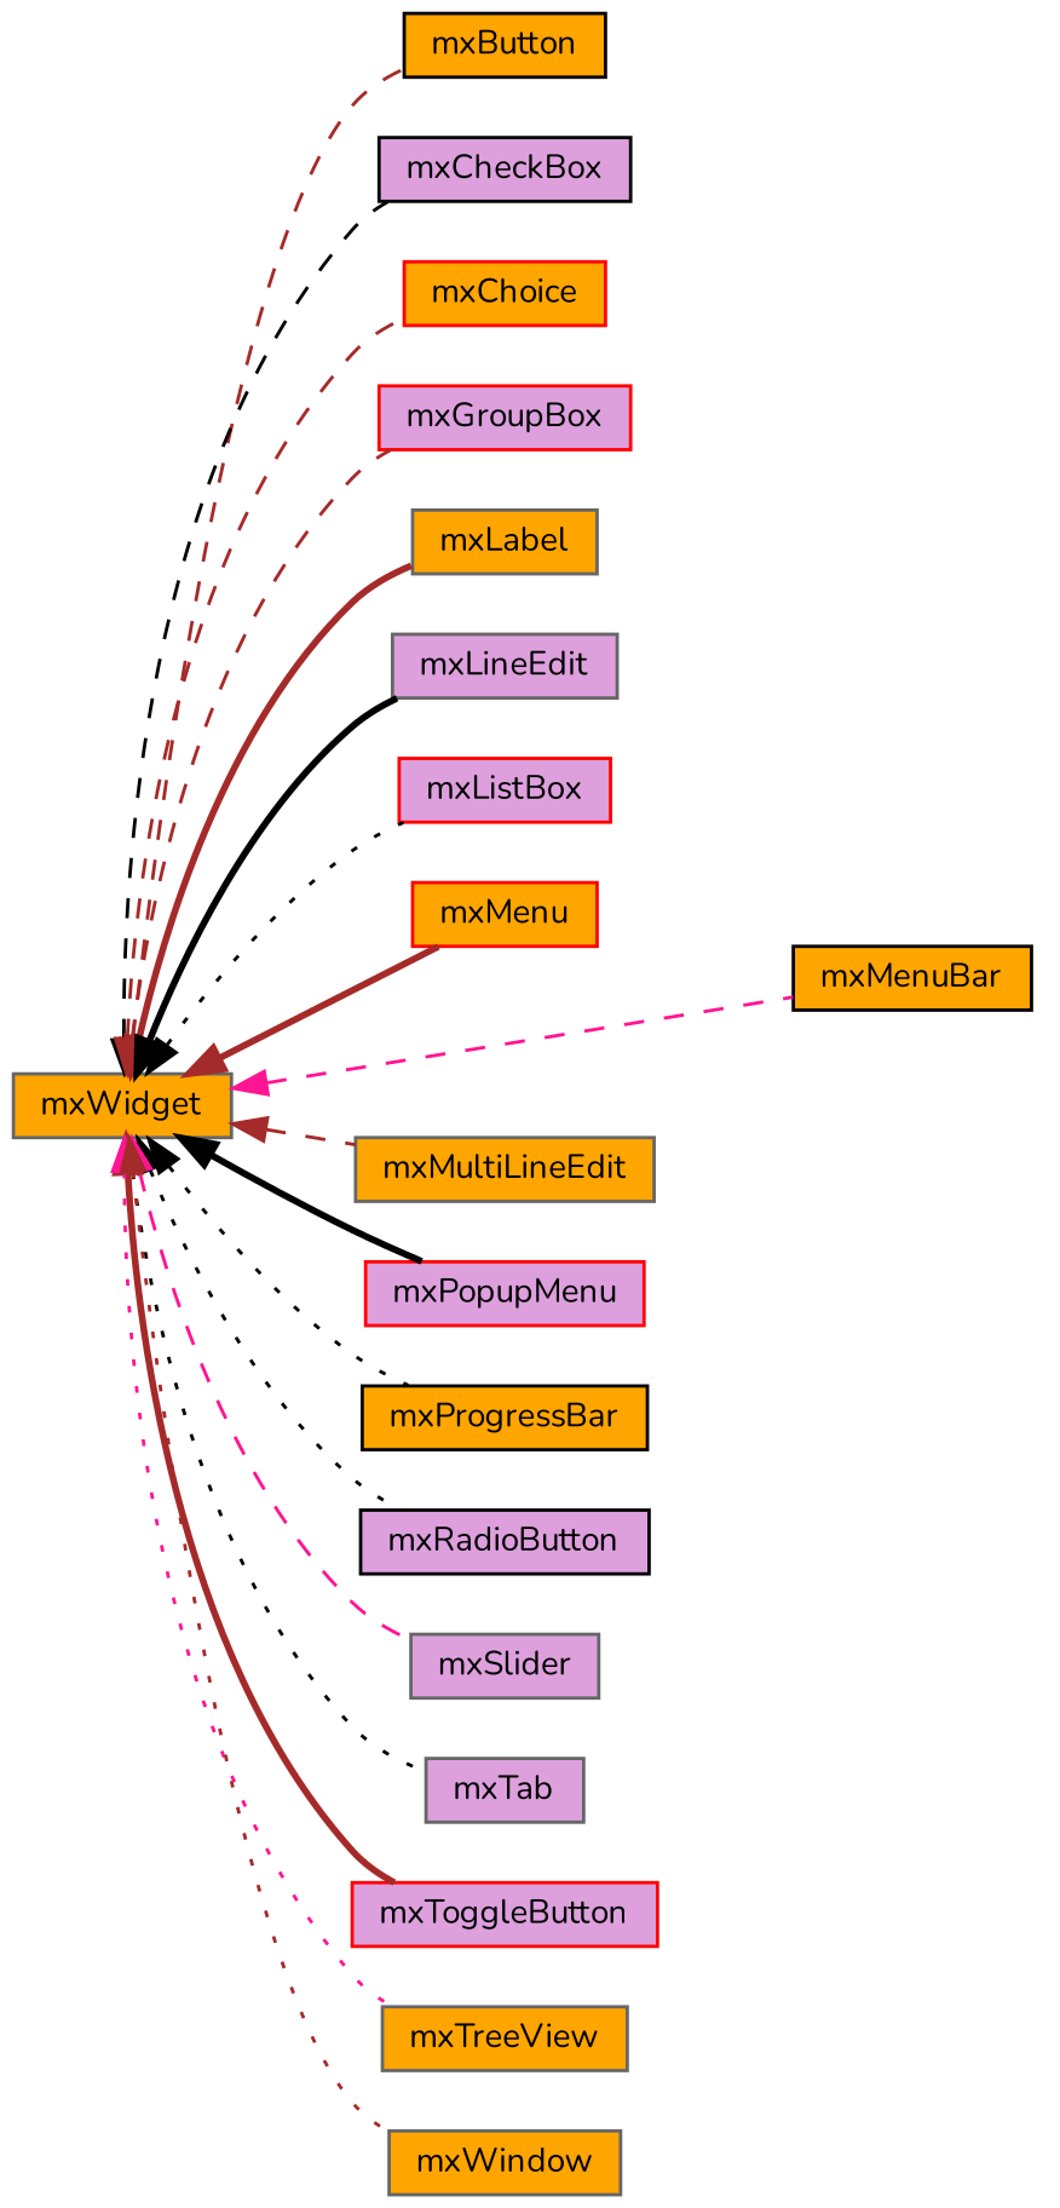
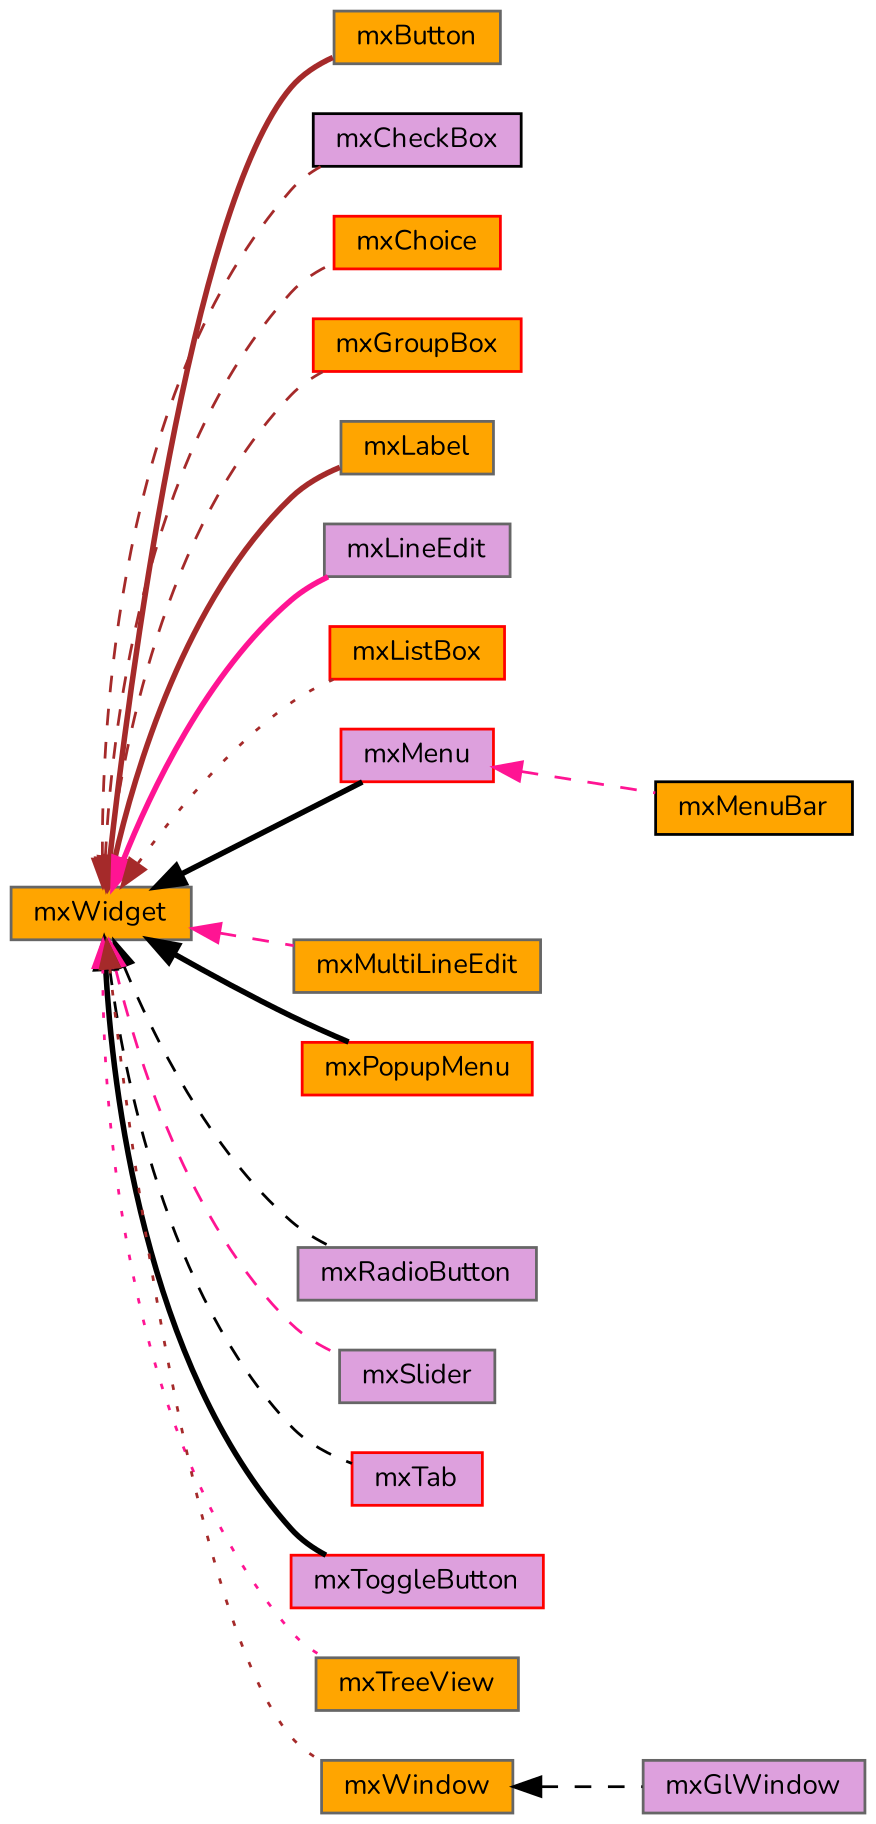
  digraph {
    fontname=Nunito
    rankdir=LR
    node [color=gray40 fillcolor=orange fontname=Nunito fontsize=10 shape=box style=filled]
    edge [color=black dir=back fontname=Nunito fontsize=10 labelfontname=Helvetica labelfontsize=10 style=dashed]
    n1 [fontcolor=black height=0.2 label=mxWidget width=0.4]
-   n2 [color=black height=0.2 label=mxButton width=0.4]
+   n2 [height=0.2 label=mxButton width=0.4]
    n3 [color=black fillcolor=plum height=0.2 label=mxCheckBox width=0.4]
    n4 [color=red height=0.2 label=mxChoice width=0.4]
-   n5 [color=red fillcolor=plum height=0.2 label=mxGroupBox width=0.4]
+   n5 [color=red height=0.2 label=mxGroupBox width=0.4]
    n6 [height=0.2 label=mxLabel width=0.4]
    n7 [fillcolor=plum height=0.2 label=mxLineEdit width=0.4]
-   n8 [color=red fillcolor=plum height=0.2 label=mxListBox width=0.4]
-   n9 [color=red height=0.2 label=mxMenu width=0.4]
+   n8 [color=red height=0.2 label=mxListBox width=0.4]
+   n9 [color=red fillcolor=plum height=0.2 label=mxMenu width=0.4]
    n10 [color=black height=0.2 label=mxMenuBar width=0.4]
    n11 [height=0.2 label=mxMultiLineEdit width=0.4]
-   n12 [color=red fillcolor=plum height=0.2 label=mxPopupMenu width=0.4]
-   n13 [color=black height=0.2 label=mxProgressBar width=0.4]
-   n14 [color=black fillcolor=plum height=0.2 label=mxRadioButton width=0.4]
+   n12 [color=red height=0.2 label=mxPopupMenu width=0.4]
+   n14 [fillcolor=plum height=0.2 label=mxRadioButton width=0.4]
    n15 [fillcolor=plum height=0.2 label=mxSlider width=0.4]
-   n16 [fillcolor=plum height=0.2 label=mxTab width=0.4]
+   n16 [color=red fillcolor=plum height=0.2 label=mxTab width=0.4]
    n17 [color=red fillcolor=plum height=0.2 label=mxToggleButton width=0.4]
    n18 [height=0.2 label=mxTreeView width=0.4]
    n19 [height=0.2 label=mxWindow width=0.4]
-   n1 -> n2 [color=brown]
-   n1 -> n3
+   n20 [fillcolor=plum height=0.2 label=mxGlWindow width=0.4]
+   n1 -> n2 [color=brown style=bold]
+   n1 -> n3 [color=brown]
    n1 -> n4 [color=brown]
    n1 -> n5 [color=brown]
    n1 -> n6 [color=brown style=bold]
-   n1 -> n7 [style=bold]
-   n1 -> n8 [style=dotted]
-   n1 -> n9 [color=brown style=bold]
-   n1 -> n10 [color=deeppink]
-   n1 -> n11 [color=brown]
+   n1 -> n7 [color=deeppink style=bold]
+   n1 -> n8 [color=brown style=dotted]
+   n1 -> n9 [style=bold]
+   n9 -> n10 [color=deeppink]
+   n1 -> n11 [color=deeppink]
    n1 -> n12 [style=bold]
-   n1 -> n13 [style=dotted]
-   n1 -> n14 [style=dotted]
+   n1 -> n14
    n1 -> n15 [color=deeppink]
-   n1 -> n16 [style=dotted]
-   n1 -> n17 [color=brown style=bold]
+   n1 -> n16
+   n1 -> n17 [style=bold]
    n1 -> n18 [color=deeppink style=dotted]
    n1 -> n19 [color=brown style=dotted]
+   n19 -> n20
  }
